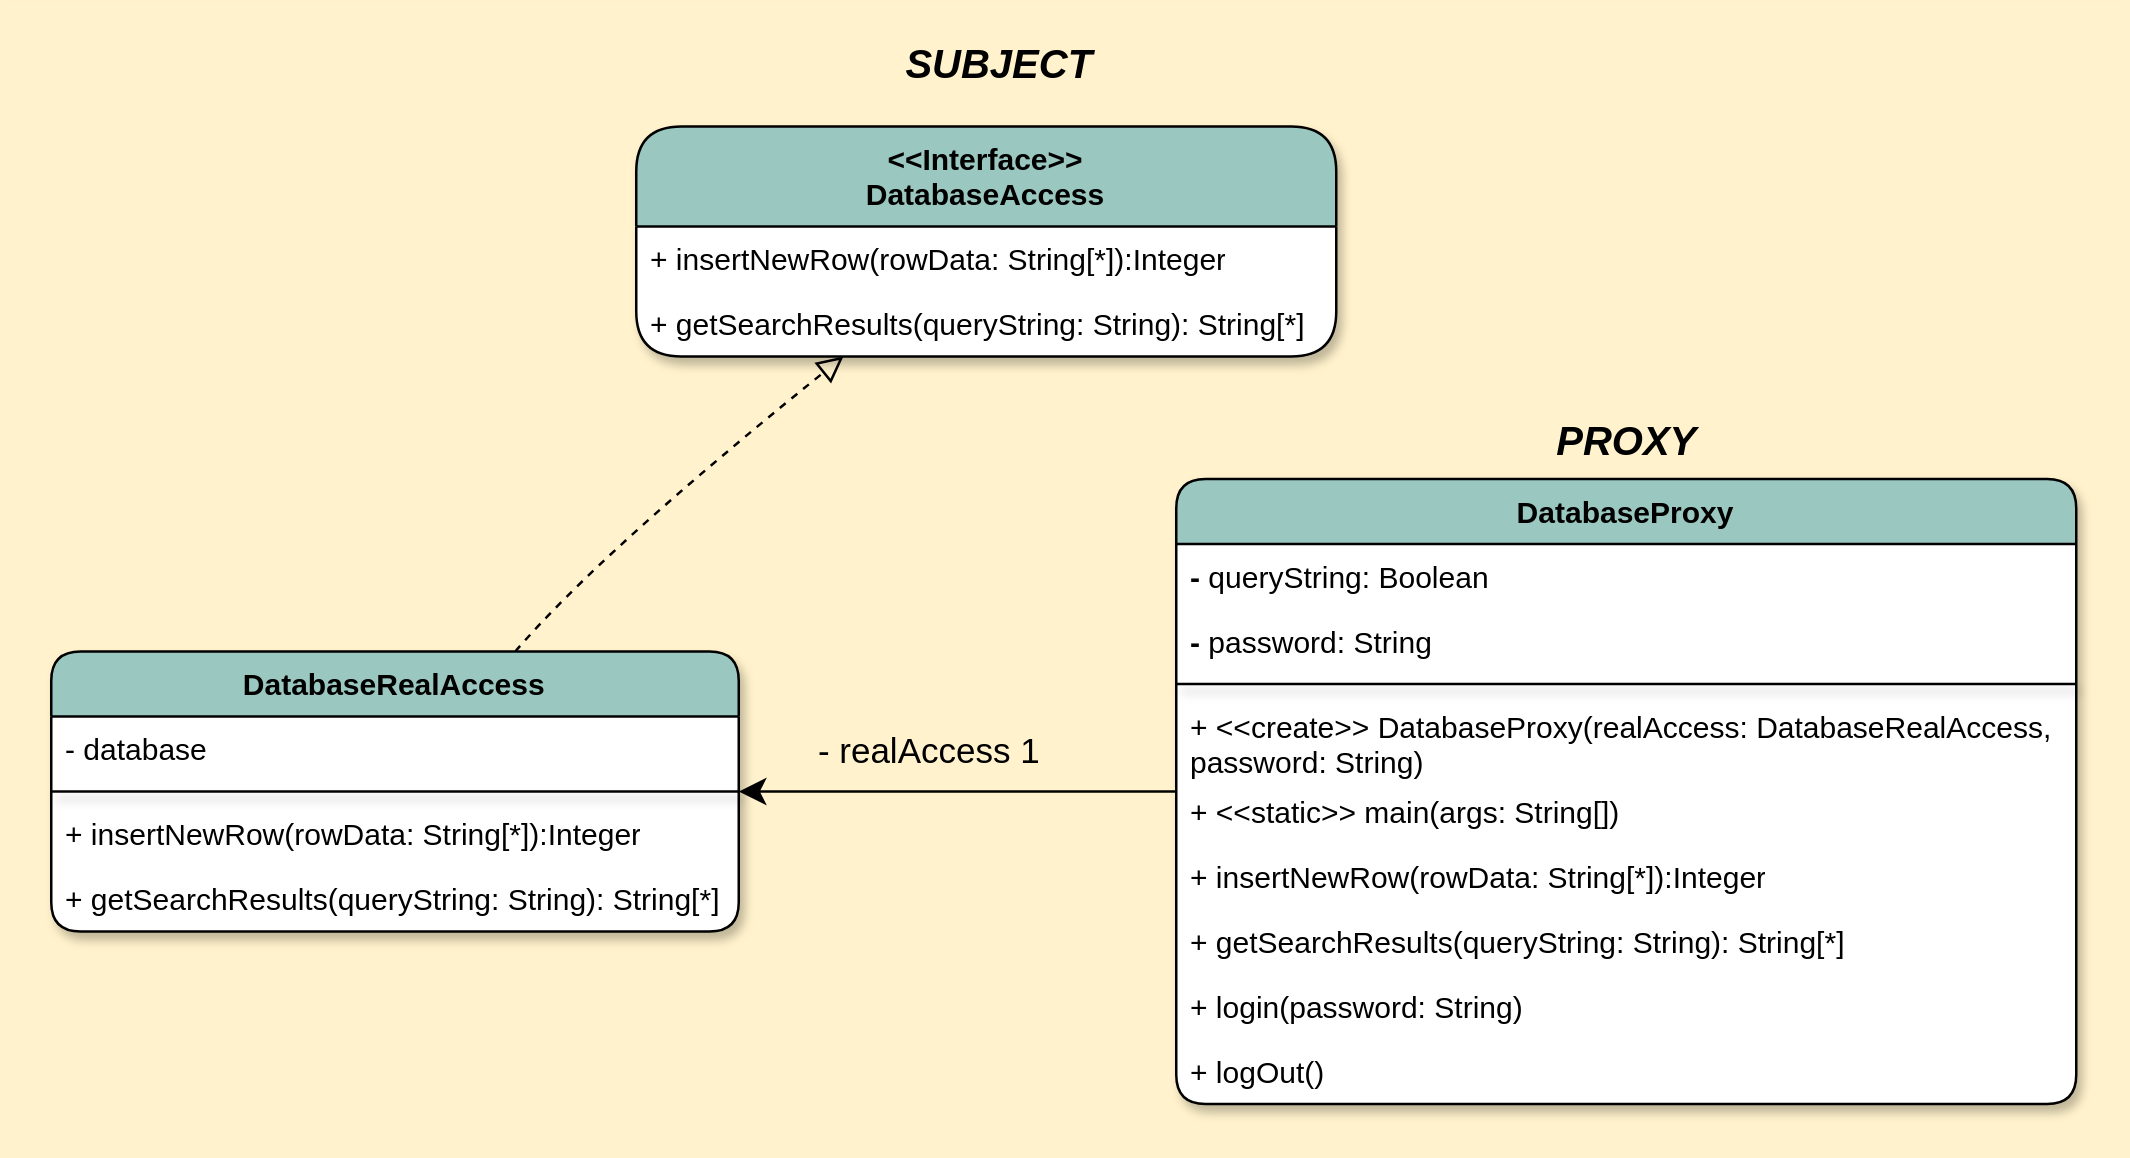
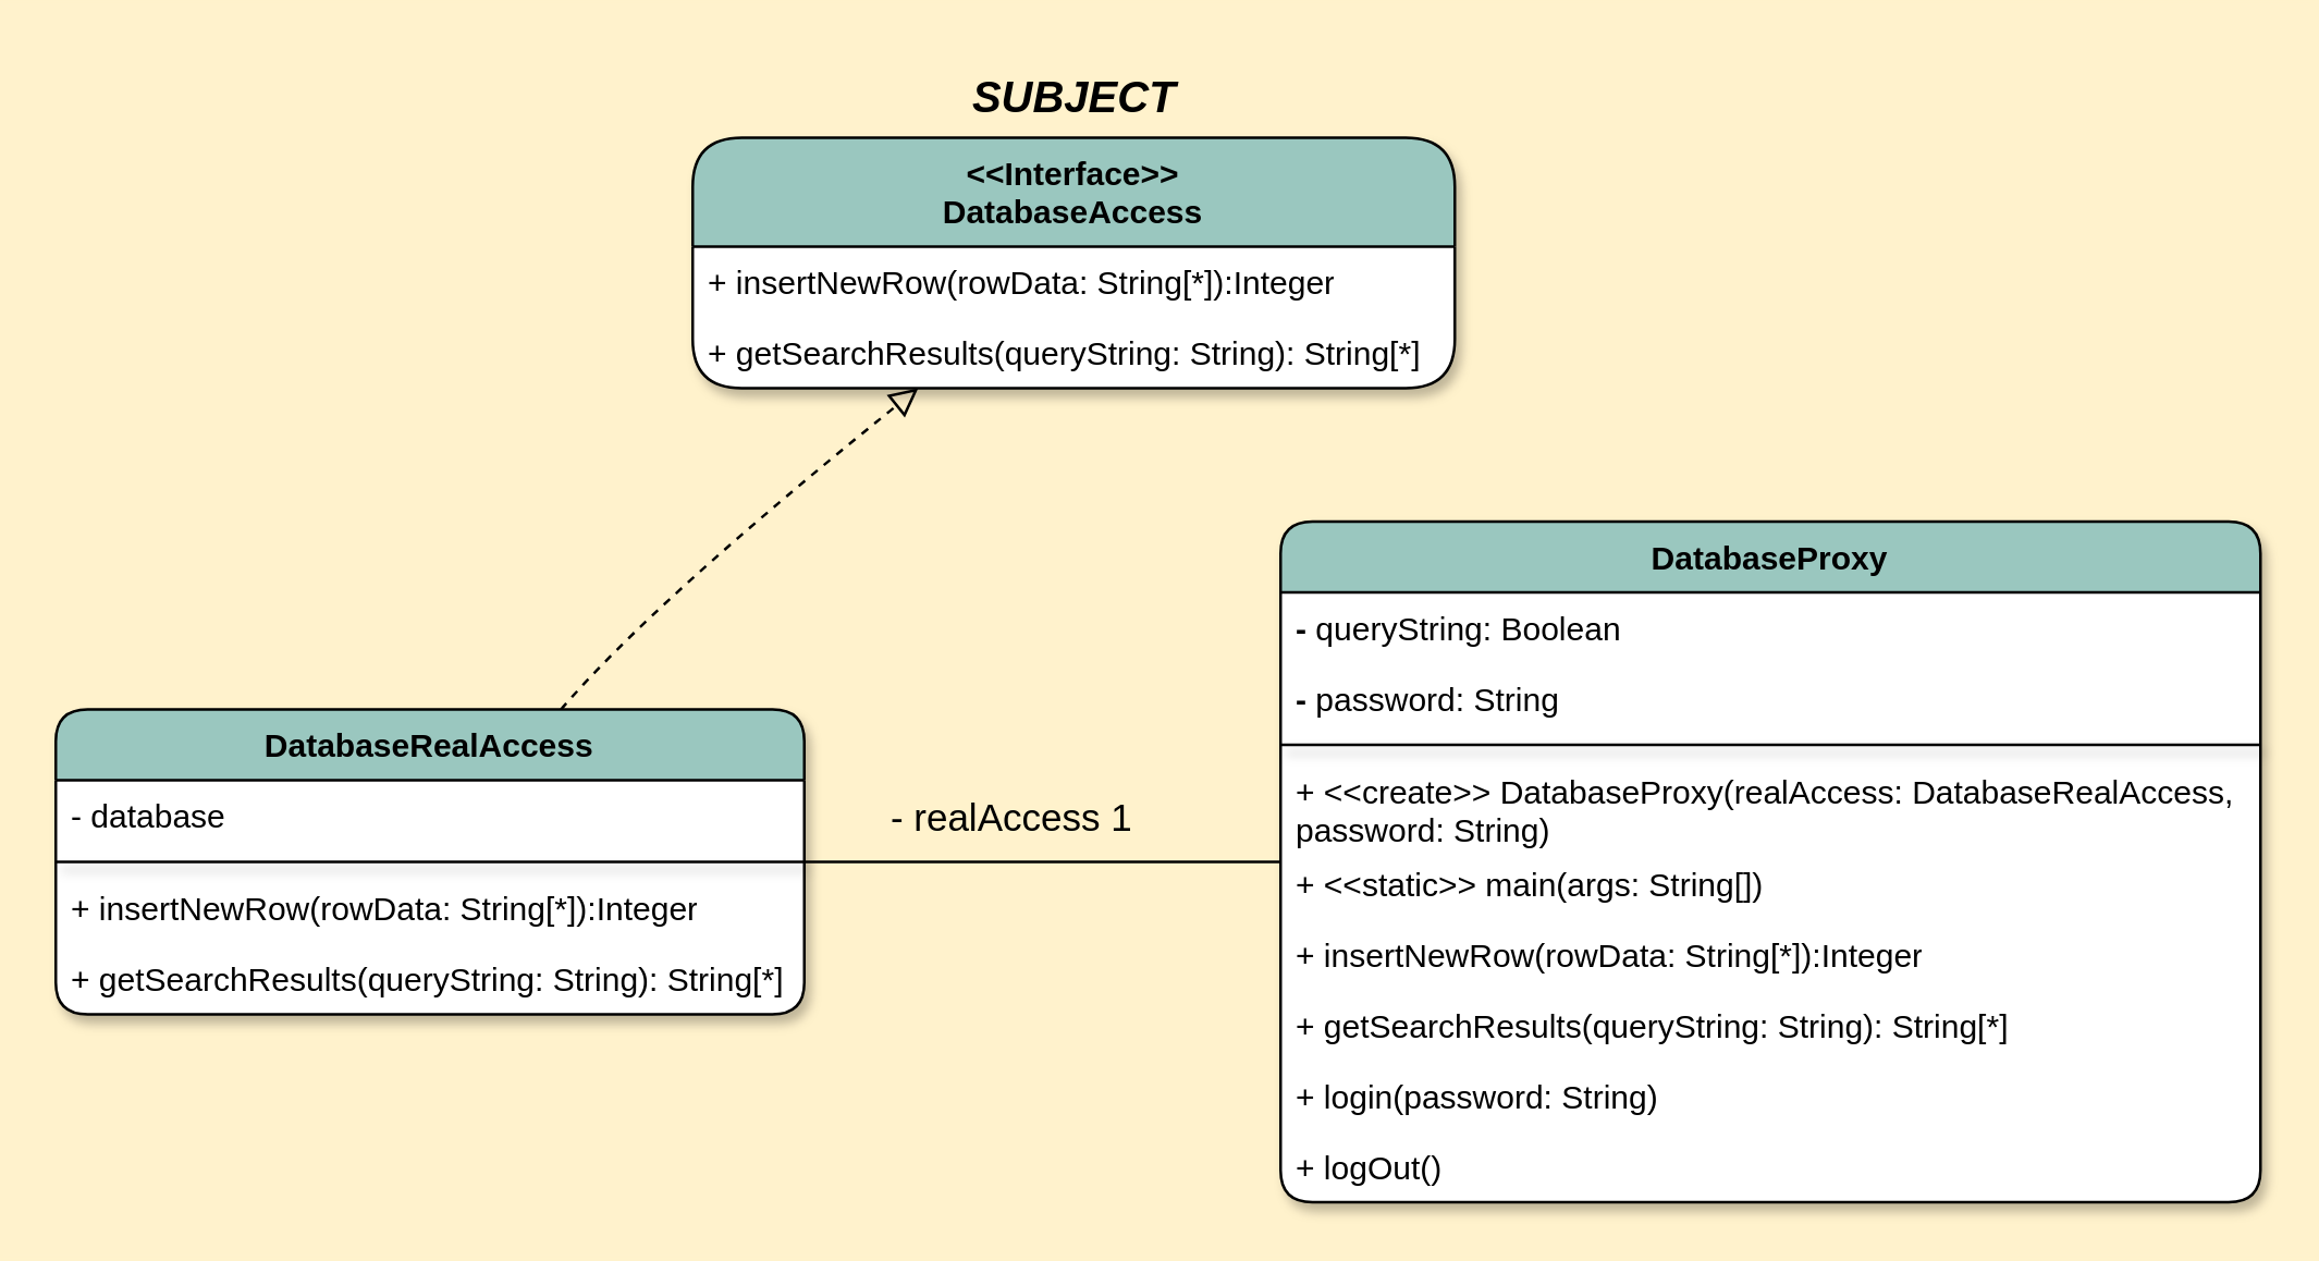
  <mxCell id="0" />
  <mxCell id="1" parent="0" />
  <mxCell id="2" value="&amp;lt;&amp;lt;Interface&amp;gt;&amp;gt;&lt;div&gt;DatabaseAccess&lt;/div&gt;" style="swimlane;fontStyle=1;align=center;verticalAlign=top;childLayout=stackLayout;horizontal=1;startSize=40;horizontalStack=0;resizeParent=1;resizeParentMax=0;resizeLast=0;collapsible=1;marginBottom=0;whiteSpace=wrap;html=1;swimlaneFillColor=default;fillColor=#9AC7BF;rounded=1;shadow=1;glass=0;" parent="1" vertex="1"><mxGeometry x="254" y="50" width="280" height="92" as="geometry" /></mxCell>
  <mxCell id="3" value="+ insertNewRow(rowData: String[*]):Integer" style="text;strokeColor=none;fillColor=none;align=left;verticalAlign=top;spacingLeft=4;spacingRight=4;overflow=hidden;rotatable=0;points=[[0,0.5],[1,0.5]];portConstraint=eastwest;whiteSpace=wrap;html=1;" parent="2" vertex="1"><mxGeometry y="40" width="280" height="26" as="geometry" /></mxCell>
  <mxCell id="4" value="+ getSearchResults(queryString: String): String[*]" style="text;strokeColor=none;fillColor=none;align=left;verticalAlign=top;spacingLeft=4;spacingRight=4;overflow=hidden;rotatable=0;points=[[0,0.5],[1,0.5]];portConstraint=eastwest;whiteSpace=wrap;html=1;" parent="2" vertex="1"><mxGeometry y="66" width="280" height="26" as="geometry" /></mxCell>
  <mxCell id="5" style="edgeStyle=none;curved=1;rounded=0;orthogonalLoop=1;jettySize=auto;html=1;fontSize=12;startSize=8;endSize=8;dashed=1;endArrow=block;endFill=0;strokeColor=#000000;" parent="1" source="6" target="2" edge="1"><mxGeometry relative="1" as="geometry"><Array as="points"><mxPoint x="240" y="220" /></Array></mxGeometry></mxCell>
  <mxCell id="6" value="DatabaseRealAccess" style="swimlane;fontStyle=1;align=center;verticalAlign=top;childLayout=stackLayout;horizontal=1;startSize=26;horizontalStack=0;resizeParent=1;resizeParentMax=0;resizeLast=0;collapsible=1;marginBottom=0;whiteSpace=wrap;html=1;rounded=1;shadow=1;glass=0;strokeColor=default;swimlaneFillColor=default;fontFamily=Helvetica;fontSize=12;fontColor=default;fillColor=#9AC7BF;" parent="1" vertex="1"><mxGeometry x="20" y="260" width="275" height="112" as="geometry" /></mxCell>
  <mxCell id="7" value="&lt;span style=&quot;font-weight: normal;&quot;&gt;- database&lt;/span&gt;" style="text;strokeColor=none;fillColor=none;align=left;verticalAlign=top;spacingLeft=4;spacingRight=4;overflow=hidden;rotatable=0;points=[[0,0.5],[1,0.5]];portConstraint=eastwest;whiteSpace=wrap;html=1;fontFamily=Helvetica;fontSize=12;fontColor=default;fontStyle=1;" parent="6" vertex="1"><mxGeometry y="26" width="275" height="26" as="geometry" /></mxCell>
  <mxCell id="8" value="" style="line;strokeWidth=1;fillColor=#9AC7BF;align=center;verticalAlign=top;spacingTop=-1;spacingLeft=3;spacingRight=3;rotatable=0;labelPosition=right;points=[];portConstraint=eastwest;strokeColor=default;rounded=1;shadow=1;glass=0;swimlaneFillColor=default;fontFamily=Helvetica;fontSize=12;fontColor=default;fontStyle=1;" parent="6" vertex="1"><mxGeometry y="52" width="275" height="8" as="geometry" /></mxCell>
  <mxCell id="9" value="+ insertNewRow(rowData: String[*]):Integer" style="text;strokeColor=none;fillColor=none;align=left;verticalAlign=top;spacingLeft=4;spacingRight=4;overflow=hidden;rotatable=0;points=[[0,0.5],[1,0.5]];portConstraint=eastwest;whiteSpace=wrap;html=1;" parent="6" vertex="1"><mxGeometry y="60" width="275" height="26" as="geometry" /></mxCell>
  <mxCell id="10" value="+ getSearchResults(queryString: String): String[*]" style="text;strokeColor=none;fillColor=none;align=left;verticalAlign=top;spacingLeft=4;spacingRight=4;overflow=hidden;rotatable=0;points=[[0,0.5],[1,0.5]];portConstraint=eastwest;whiteSpace=wrap;html=1;" parent="6" vertex="1"><mxGeometry y="86" width="275" height="26" as="geometry" /></mxCell>
- <mxCell id="11" style="edgeStyle=none;curved=1;rounded=0;orthogonalLoop=1;jettySize=auto;html=1;fontSize=12;startSize=8;endSize=8;strokeColor=#000000;" parent="1" source="13" target="6" edge="1"><mxGeometry relative="1" as="geometry" /></mxCell>
+ <mxCell id="11" style="edgeStyle=none;curved=1;rounded=0;orthogonalLoop=1;jettySize=auto;html=1;fontSize=12;startSize=8;endSize=8;strokeColor=#000000;endArrow=none;" parent="1" source="13" target="6" edge="1"><mxGeometry relative="1" as="geometry" /></mxCell>
  <mxCell id="12" value="- realAccess 1" style="edgeLabel;html=1;align=center;verticalAlign=middle;resizable=0;points=[];fontSize=14;labelBackgroundColor=none;fontColor=#000000;" parent="11" vertex="1" connectable="0"><mxGeometry x="0.657" y="1" relative="1" as="geometry"><mxPoint x="45" y="-18" as="offset" /></mxGeometry></mxCell>
  <mxCell id="13" value="DatabaseProxy" style="swimlane;fontStyle=1;align=center;verticalAlign=top;childLayout=stackLayout;horizontal=1;startSize=26;horizontalStack=0;resizeParent=1;resizeParentMax=0;resizeLast=0;collapsible=1;marginBottom=0;whiteSpace=wrap;html=1;rounded=1;shadow=1;glass=0;strokeColor=default;swimlaneFillColor=default;fontFamily=Helvetica;fontSize=12;fontColor=default;fillColor=#9AC7BF;" parent="1" vertex="1"><mxGeometry x="470" y="191" width="360" height="250" as="geometry" /></mxCell>
  <mxCell id="14" value="- &lt;span style=&quot;font-weight: normal;&quot;&gt;queryString:&lt;/span&gt;&amp;nbsp;&lt;span style=&quot;font-weight: normal;&quot;&gt;Boolean&lt;/span&gt;" style="text;strokeColor=none;fillColor=none;align=left;verticalAlign=top;spacingLeft=4;spacingRight=4;overflow=hidden;rotatable=0;points=[[0,0.5],[1,0.5]];portConstraint=eastwest;whiteSpace=wrap;html=1;fontFamily=Helvetica;fontSize=12;fontColor=default;fontStyle=1;" parent="13" vertex="1"><mxGeometry y="26" width="360" height="26" as="geometry" /></mxCell>
  <mxCell id="15" value="- &lt;span style=&quot;font-weight: normal;&quot;&gt;password:&lt;/span&gt;&amp;nbsp;&lt;span style=&quot;font-weight: normal;&quot;&gt;String&lt;/span&gt;" style="text;strokeColor=none;fillColor=none;align=left;verticalAlign=top;spacingLeft=4;spacingRight=4;overflow=hidden;rotatable=0;points=[[0,0.5],[1,0.5]];portConstraint=eastwest;whiteSpace=wrap;html=1;fontFamily=Helvetica;fontSize=12;fontColor=default;fontStyle=1;" parent="13" vertex="1"><mxGeometry y="52" width="360" height="26" as="geometry" /></mxCell>
  <mxCell id="16" value="" style="line;strokeWidth=1;fillColor=#9AC7BF;align=center;verticalAlign=top;spacingTop=-1;spacingLeft=3;spacingRight=3;rotatable=0;labelPosition=right;points=[];portConstraint=eastwest;strokeColor=default;rounded=1;shadow=1;glass=0;swimlaneFillColor=default;fontFamily=Helvetica;fontSize=12;fontColor=default;fontStyle=1;" parent="13" vertex="1"><mxGeometry y="78" width="360" height="8" as="geometry" /></mxCell>
  <mxCell id="17" value="+ &amp;lt;&amp;lt;create&amp;gt;&amp;gt; DatabaseProxy(realAccess: DatabaseRealAccess, password: String)" style="text;strokeColor=none;fillColor=none;align=left;verticalAlign=top;spacingLeft=4;spacingRight=4;overflow=hidden;rotatable=0;points=[[0,0.5],[1,0.5]];portConstraint=eastwest;whiteSpace=wrap;html=1;fontFamily=Helvetica;fontSize=12;fontColor=default;fontStyle=0;" parent="13" vertex="1"><mxGeometry y="86" width="360" height="34" as="geometry" /></mxCell>
  <mxCell id="18" value="+ &amp;lt;&amp;lt;static&amp;gt;&amp;gt; main(args: String[])" style="text;strokeColor=none;fillColor=none;align=left;verticalAlign=top;spacingLeft=4;spacingRight=4;overflow=hidden;rotatable=0;points=[[0,0.5],[1,0.5]];portConstraint=eastwest;whiteSpace=wrap;html=1;" vertex="1" parent="13"><mxGeometry y="120" width="360" height="26" as="geometry" /></mxCell>
  <mxCell id="19" value="+ insertNewRow(rowData: String[*]):Integer" style="text;strokeColor=none;fillColor=none;align=left;verticalAlign=top;spacingLeft=4;spacingRight=4;overflow=hidden;rotatable=0;points=[[0,0.5],[1,0.5]];portConstraint=eastwest;whiteSpace=wrap;html=1;" parent="13" vertex="1"><mxGeometry y="146" width="360" height="26" as="geometry" /></mxCell>
  <mxCell id="20" value="+ getSearchResults(queryString: String): String[*]" style="text;strokeColor=none;fillColor=none;align=left;verticalAlign=top;spacingLeft=4;spacingRight=4;overflow=hidden;rotatable=0;points=[[0,0.5],[1,0.5]];portConstraint=eastwest;whiteSpace=wrap;html=1;" parent="13" vertex="1"><mxGeometry y="172" width="360" height="26" as="geometry" /></mxCell>
  <mxCell id="21" value="+ login(password: String)" style="text;strokeColor=none;fillColor=none;align=left;verticalAlign=top;spacingLeft=4;spacingRight=4;overflow=hidden;rotatable=0;points=[[0,0.5],[1,0.5]];portConstraint=eastwest;whiteSpace=wrap;html=1;" parent="13" vertex="1"><mxGeometry y="198" width="360" height="26" as="geometry" /></mxCell>
  <mxCell id="22" value="+ logOut()" style="text;strokeColor=none;fillColor=none;align=left;verticalAlign=top;spacingLeft=4;spacingRight=4;overflow=hidden;rotatable=0;points=[[0,0.5],[1,0.5]];portConstraint=eastwest;whiteSpace=wrap;html=1;" parent="13" vertex="1"><mxGeometry y="224" width="360" height="26" as="geometry" /></mxCell>
- <mxCell id="23" value="&lt;font color=&quot;#000000&quot;&gt;&lt;b&gt;&lt;i&gt;SUBJECT&lt;/i&gt;&lt;/b&gt;&lt;/font&gt;" style="text;html=1;align=center;verticalAlign=middle;resizable=0;points=[];autosize=1;strokeColor=none;fillColor=none;fontSize=16;" parent="1" vertex="1"><mxGeometry x="349" y="10" width="100" height="30" as="geometry" /></mxCell>
- <mxCell id="24" value="&lt;font color=&quot;#000000&quot;&gt;&lt;b&gt;&lt;i&gt;PROXY&lt;/i&gt;&lt;/b&gt;&lt;/font&gt;" style="text;html=1;align=center;verticalAlign=middle;resizable=0;points=[];autosize=1;strokeColor=none;fillColor=none;fontSize=16;" parent="1" vertex="1"><mxGeometry x="610" y="161" width="80" height="30" as="geometry" /></mxCell>
+ <mxCell id="23" value="&lt;font color=&quot;#000000&quot;&gt;&lt;b&gt;&lt;i&gt;SUBJECT&lt;/i&gt;&lt;/b&gt;&lt;/font&gt;" style="text;html=1;align=center;verticalAlign=middle;resizable=0;points=[];autosize=1;strokeColor=none;fillColor=none;fontSize=16;" parent="1" vertex="1"><mxGeometry x="344" y="20" width="100" height="30" as="geometry" /></mxCell>
